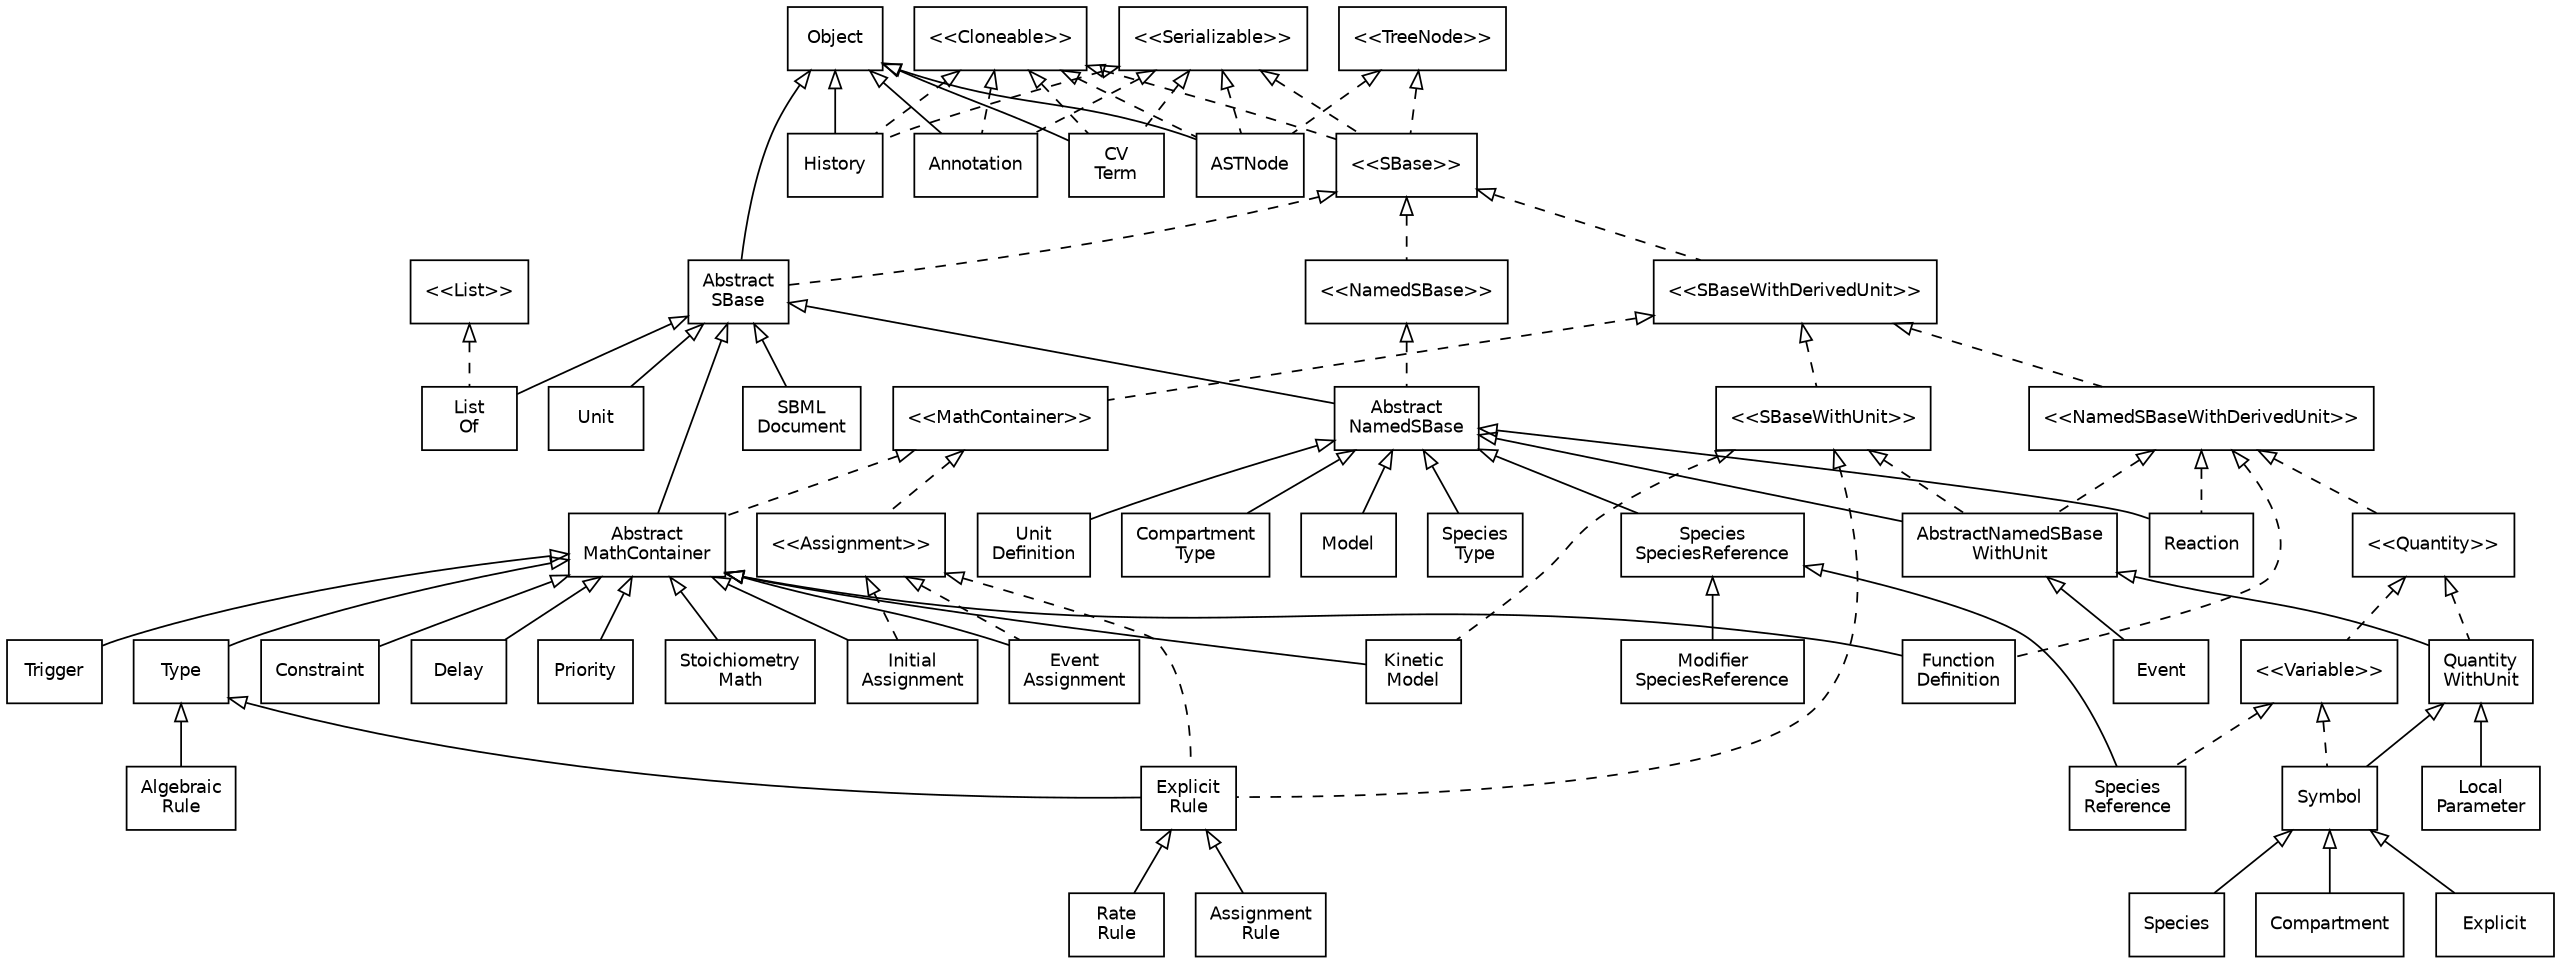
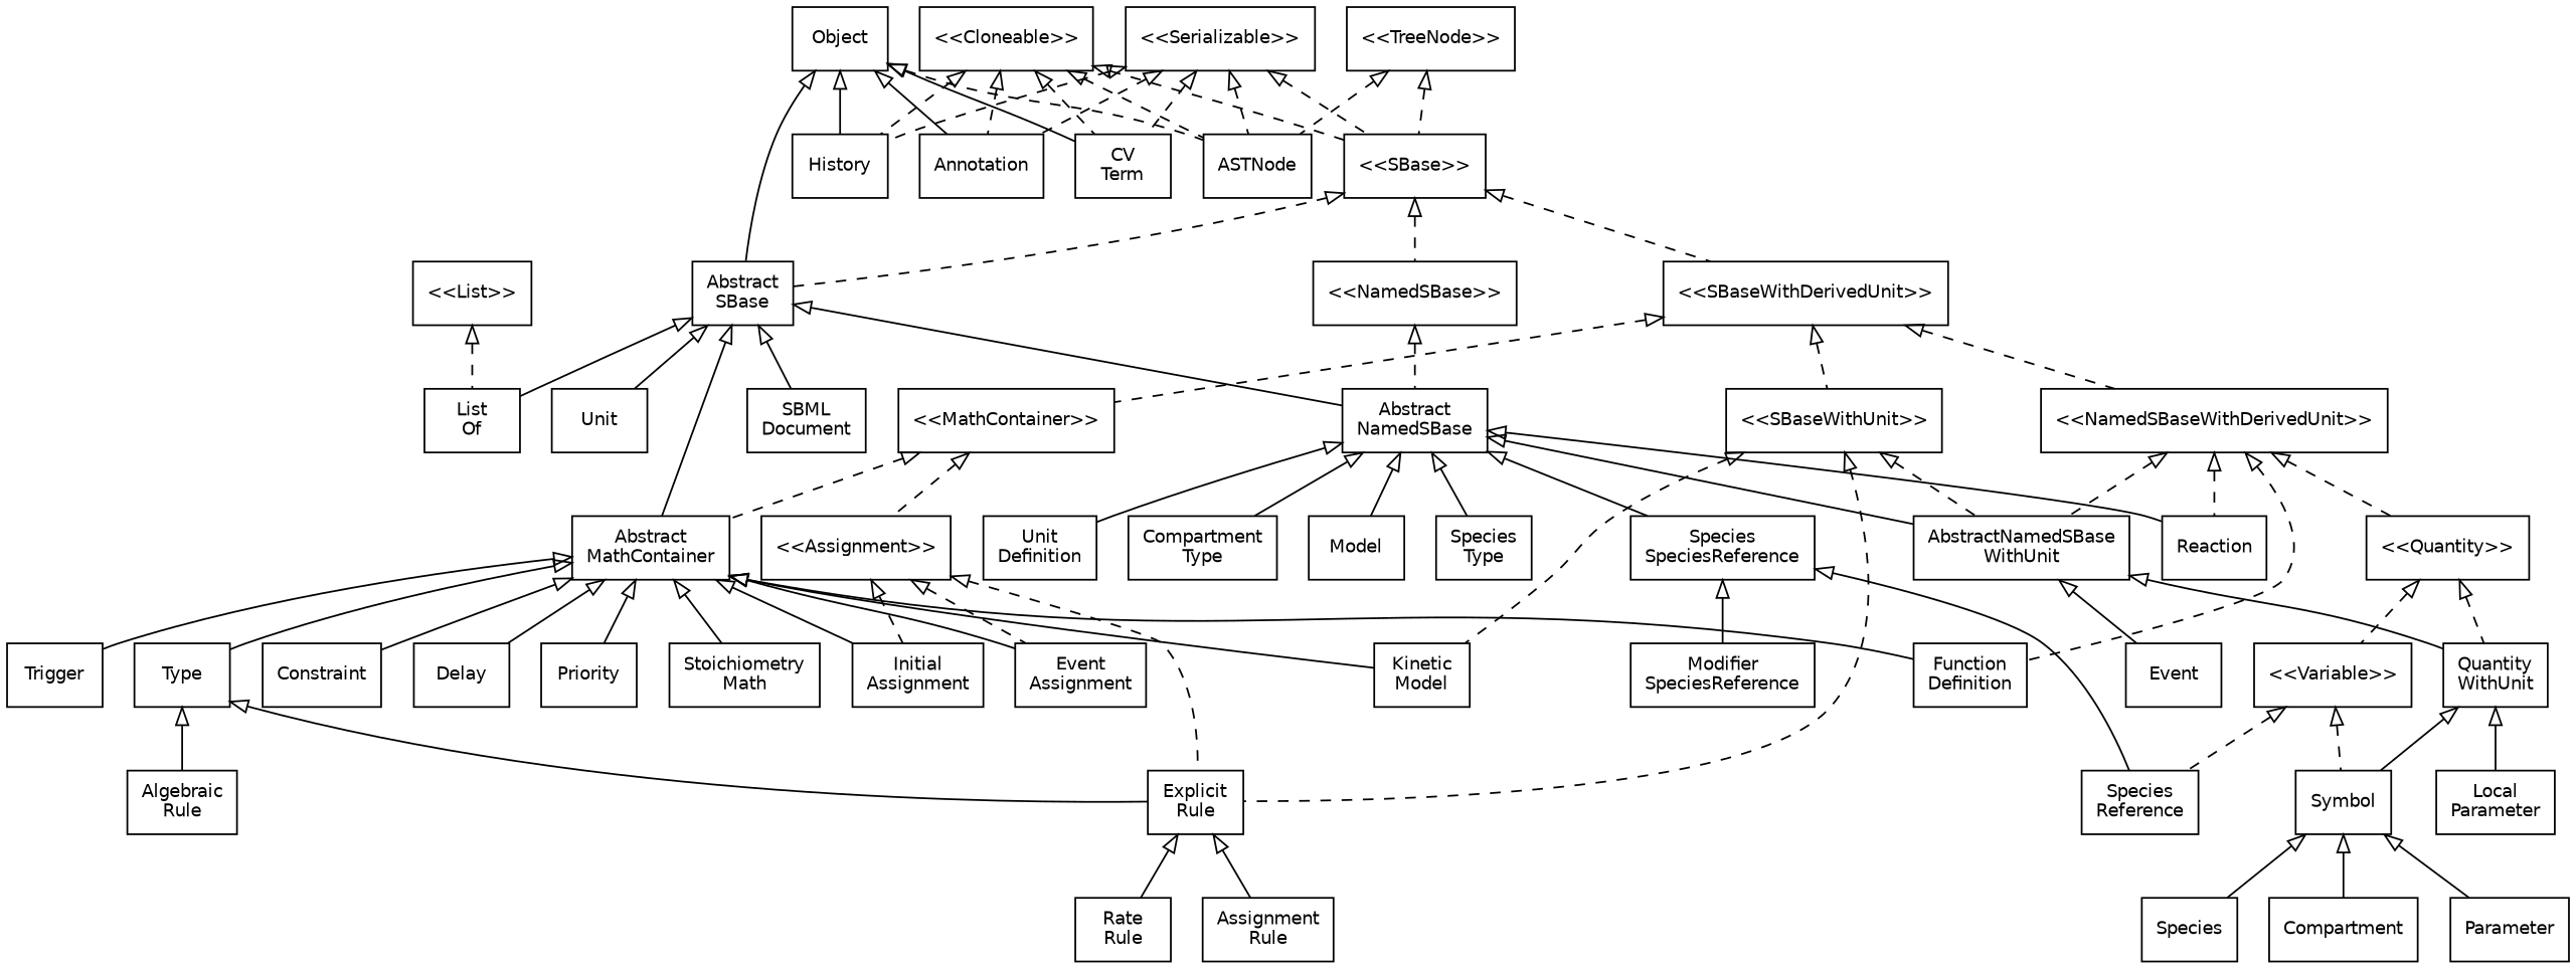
  strict digraph {
    nodesep=0.25
    ranksep=0.5
    node [fontname=Helvetica fontsize=10 shape=box]
    edge [arrowtail=empty dir=back fontname=Helvetica fontsize=10 labelfontname=Helvetica labelfontsize=10]
    n1 [label="<<Assignment>>"]
    n2 [label="Explicit\nRule"]
    n3 [label="Event\nAssignment"]
    n4 [label="Initial\nAssignment"]
    n5 [label="Assignment\nRule"]
    n6 [label="Rate\nRule"]
    n7 [label="<<Cloneable>>"]
    n8 [label="<<SBase>>"]
    n9 [label=Annotation]
    n10 [label=ASTNode]
    n11 [label="CV\nTerm"]
    n12 [label=History]
    n13 [label="<<NamedSBase>>"]
    n14 [label="<<SBaseWithDerivedUnit>>"]
    n15 [label="Abstract\nSBase"]
    n16 [label="<<List>>"]
    n17 [label="List\nOf"]
    n18 [label="<<MathContainer>>"]
    n19 [label="Abstract\nMathContainer"]
    n20 [label="Function\nDefinition"]
    n21 [label="Kinetic\nModel"]
    n22 [label=Type]
    n23 [label=Constraint]
    n24 [label=Delay]
    n25 [label=Priority]
    n26 [label="Stoichiometry\nMath"]
    n27 [label=Trigger]
    n28 [label="Abstract\nNamedSBase"]
    n29 [label="<<NamedSBaseWithDerivedUnit>>"]
    n30 [label="<<Quantity>>"]
    n31 [label="AbstractNamedSBase\nWithUnit"]
    n32 [label=Reaction]
    n33 [label="Species\nSpeciesReference"]
    n34 [label="Compartment\nType"]
    n35 [label=Model]
    n36 [label="Species\nType"]
    n37 [label="Unit\nDefinition"]
    n38 [label="<<Variable>>"]
    n39 [label="Quantity\nWithUnit"]
    n40 [label=Event]
    n41 [label=Symbol]
    n42 [label="Species\nReference"]
    n43 [label="Local\nParameter"]
    n44 [label="<<SBaseWithUnit>>"]
    n45 [label="SBML\nDocument"]
    n46 [label=Unit]
    n47 [label="<<Serializable>>"]
    n48 [label="<<TreeNode>>"]
    n49 [label=Compartment]
-   n50 [label=Explicit]
+   n50 [label=Parameter]
    n51 [label=Species]
    n52 [label="Algebraic\nRule"]
    n53 [label="Modifier\nSpeciesReference"]
    n54 [label=Object]
    n1 -> n2 [style=dashed]
    n1 -> n3 [style=dashed]
    n1 -> n4 [style=dashed]
    n2 -> n5
    n2 -> n6
    n7 -> n8 [style=dashed]
    n7 -> n9 [style=dashed]
    n7 -> n10 [style=dashed]
    n7 -> n11 [style=dashed]
    n7 -> n12 [style=dashed]
    n8 -> n13 [style=dashed]
    n8 -> n14 [style=dashed]
    n8 -> n15 [style=dashed]
    n13 -> n28 [style=dashed]
    n14 -> n18 [style=dashed]
    n14 -> n29 [style=dashed]
    n14 -> n44 [style=dashed]
    n15 -> n17
    n15 -> n19
    n15 -> n28
    n15 -> n45
    n15 -> n46
    n16 -> n17 [style=dashed]
    n18 -> n1 [style=dashed]
    n18 -> n19 [style=dashed]
    n19 -> n3
    n19 -> n4
    n19 -> n20
    n19 -> n21
    n19 -> n22
    n19 -> n23
    n19 -> n24
    n19 -> n25
    n19 -> n26
    n19 -> n27
    n22 -> n2
    n22 -> n52
    n28 -> n31
    n28 -> n32
    n28 -> n33
    n28 -> n34
    n28 -> n35
    n28 -> n36
    n28 -> n37
    n29 -> n20 [style=dashed]
    n29 -> n30 [style=dashed]
    n29 -> n31 [style=dashed]
    n29 -> n32 [style=dashed]
    n30 -> n38 [style=dashed]
    n30 -> n39 [style=dashed]
    n31 -> n39
    n31 -> n40
    n33 -> n42
    n33 -> n53
    n38 -> n41 [style=dashed]
    n38 -> n42 [style=dashed]
    n39 -> n41
    n39 -> n43
    n41 -> n49
    n41 -> n50
    n41 -> n51
    n44 -> n2 [style=dashed]
    n44 -> n21 [style=dashed]
    n44 -> n31 [style=dashed]
    n47 -> n8 [style=dashed]
    n47 -> n9 [style=dashed]
    n47 -> n10 [style=dashed]
    n47 -> n11 [style=dashed]
    n47 -> n12 [style=dashed]
    n48 -> n8 [style=dashed]
    n48 -> n10 [style=dashed]
    n54 -> n9
-   n54 -> n10
+   n54 -> n10 [style=dashed]
    n54 -> n11
    n54 -> n12
    n54 -> n15
  }
